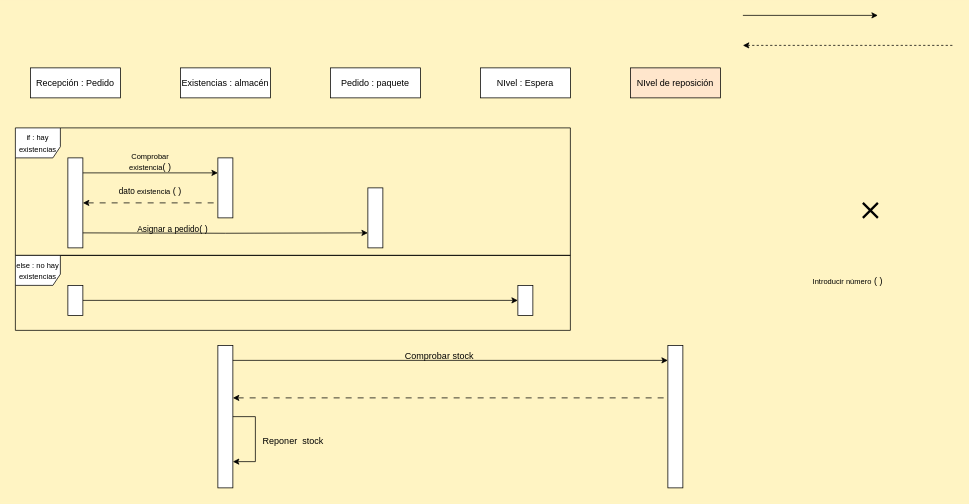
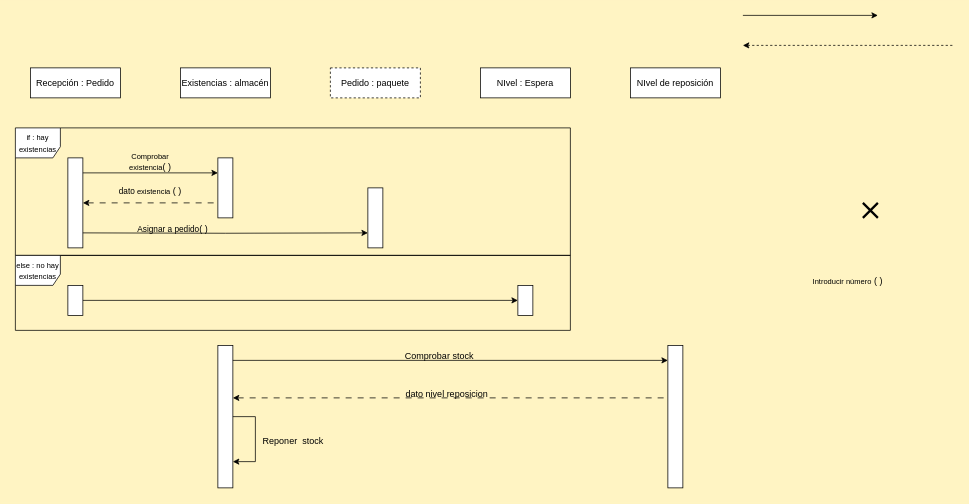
  <mxCell id="0" />
  <mxCell id="1" parent="0" />
  <mxCell id="2" value="Recepción : Pedido" style="rounded=0;whiteSpace=wrap;html=1;" parent="1" vertex="1"><mxGeometry x="40" y="90" width="120" height="40" as="geometry" /></mxCell>
  <mxCell id="3" value="" style="rounded=0;whiteSpace=wrap;html=1;" parent="1" vertex="1"><mxGeometry x="90" y="210" width="20" height="120" as="geometry" /></mxCell>
  <mxCell id="4" value="&lt;font style=&quot;font-size: 10px;&quot;&gt;Introducir número&lt;/font&gt; ( )" style="text;html=1;align=center;verticalAlign=middle;whiteSpace=wrap;rounded=0;" parent="1" vertex="1"><mxGeometry x="1080" y="360" width="100" height="30" as="geometry" /></mxCell>
  <mxCell id="5" style="edgeStyle=orthogonalEdgeStyle;rounded=0;orthogonalLoop=1;jettySize=auto;html=1;exitX=1;exitY=0.5;exitDx=0;exitDy=0;startArrow=classic;startFill=1;endArrow=none;endFill=0;dashed=1;" parent="1" edge="1"><mxGeometry relative="1" as="geometry"><mxPoint x="990" y="60" as="sourcePoint" /><mxPoint x="1270" y="60" as="targetPoint" /></mxGeometry></mxCell>
  <mxCell id="6" value="" style="shape=umlDestroy;whiteSpace=wrap;html=1;strokeWidth=3;targetShapes=umlLifeline;" parent="1" vertex="1"><mxGeometry x="1150" y="270" width="20" height="20" as="geometry" /></mxCell>
  <mxCell id="7" style="edgeStyle=orthogonalEdgeStyle;rounded=0;orthogonalLoop=1;jettySize=auto;html=1;exitX=1;exitY=0.5;exitDx=0;exitDy=0;entryX=0;entryY=0.75;entryDx=0;entryDy=0;" parent="1" edge="1" target="18"><mxGeometry relative="1" as="geometry"><mxPoint x="110" y="310" as="sourcePoint" /><mxPoint x="390" y="310" as="targetPoint" /></mxGeometry></mxCell>
- <mxCell id="8" value="Pedido : paquete" style="rounded=0;whiteSpace=wrap;html=1;" vertex="1" parent="1"><mxGeometry x="440" y="90" width="120" height="40" as="geometry" /></mxCell>
+ <mxCell id="8" value="Pedido : paquete" style="rounded=0;whiteSpace=wrap;html=1;dashed=1;" vertex="1" parent="1"><mxGeometry x="440" y="90" width="120" height="40" as="geometry" /></mxCell>
  <mxCell id="9" value="Existencias : almacén" style="rounded=0;whiteSpace=wrap;html=1;" vertex="1" parent="1"><mxGeometry x="240" y="90" width="120" height="40" as="geometry" /></mxCell>
- <mxCell id="10" value="NIvel de reposición" style="rounded=0;whiteSpace=wrap;html=1;fillColor=#ffe6cc;" vertex="1" parent="1"><mxGeometry x="840" y="90" width="120" height="40" as="geometry" /></mxCell>
+ <mxCell id="10" value="NIvel de reposición" style="rounded=0;whiteSpace=wrap;html=1;" vertex="1" parent="1"><mxGeometry x="840" y="90" width="120" height="40" as="geometry" /></mxCell>
  <mxCell id="11" value="" style="rounded=0;whiteSpace=wrap;html=1;" vertex="1" parent="1"><mxGeometry x="290" y="210" width="20" height="80" as="geometry" /></mxCell>
  <mxCell id="12" style="edgeStyle=orthogonalEdgeStyle;rounded=0;orthogonalLoop=1;jettySize=auto;html=1;exitX=1;exitY=0.25;exitDx=0;exitDy=0;entryX=0;entryY=0.25;entryDx=0;entryDy=0;" edge="1" parent="1"><mxGeometry relative="1" as="geometry"><mxPoint x="990" y="20" as="sourcePoint" /><mxPoint x="1170" y="20" as="targetPoint" /></mxGeometry></mxCell>
  <mxCell id="13" style="edgeStyle=orthogonalEdgeStyle;rounded=0;orthogonalLoop=1;jettySize=auto;html=1;exitX=1;exitY=0.25;exitDx=0;exitDy=0;entryX=0;entryY=0.25;entryDx=0;entryDy=0;" edge="1" parent="1"><mxGeometry relative="1" as="geometry"><mxPoint x="110" y="230" as="sourcePoint" /><mxPoint x="290" y="230" as="targetPoint" /></mxGeometry></mxCell>
  <mxCell id="14" value="&lt;font style=&quot;font-size: 10px;&quot;&gt;Comprobar&lt;/font&gt;&lt;font style=&quot;font-size: 10px;&quot;&gt; &lt;/font&gt;&lt;font style=&quot;font-size: 10px;&quot;&gt;existencia&lt;/font&gt;( )" style="text;html=1;align=center;verticalAlign=middle;whiteSpace=wrap;rounded=0;" vertex="1" parent="1"><mxGeometry x="150" y="200" width="100" height="30" as="geometry" /></mxCell>
  <mxCell id="15" value="&lt;font style=&quot;font-size: 11px;&quot;&gt;dato&lt;/font&gt;&lt;font style=&quot;font-size: 10px;&quot;&gt; &lt;/font&gt;&lt;font style=&quot;font-size: 10px;&quot;&gt;existencia&lt;/font&gt; ( )" style="text;html=1;align=center;verticalAlign=middle;whiteSpace=wrap;rounded=0;" vertex="1" parent="1"><mxGeometry x="150" y="240" width="100" height="30" as="geometry" /></mxCell>
  <mxCell id="16" style="edgeStyle=orthogonalEdgeStyle;rounded=0;orthogonalLoop=1;jettySize=auto;html=1;exitX=1;exitY=0.25;exitDx=0;exitDy=0;entryX=0;entryY=0.25;entryDx=0;entryDy=0;startArrow=classic;startFill=1;endArrow=none;endFill=0;dashed=1;dashPattern=8 8;" edge="1" parent="1"><mxGeometry relative="1" as="geometry"><mxPoint x="110" y="270" as="sourcePoint" /><mxPoint x="290" y="270" as="targetPoint" /></mxGeometry></mxCell>
  <mxCell id="17" value="&lt;font style=&quot;font-size: 10px;&quot;&gt;if : hay existencias&lt;/font&gt;" style="shape=umlFrame;whiteSpace=wrap;html=1;pointerEvents=0;width=60;height=40;" vertex="1" parent="1"><mxGeometry x="20" y="170" width="740" height="170" as="geometry" /></mxCell>
  <mxCell id="18" value="" style="rounded=0;whiteSpace=wrap;html=1;" vertex="1" parent="1"><mxGeometry x="490" y="250" width="20" height="80" as="geometry" /></mxCell>
  <mxCell id="19" value="&lt;font style=&quot;font-size: 11px;&quot;&gt;Asignar a pedido&lt;/font&gt;( )" style="text;html=1;align=center;verticalAlign=middle;whiteSpace=wrap;rounded=0;" vertex="1" parent="1"><mxGeometry x="180" y="290" width="100" height="30" as="geometry" /></mxCell>
  <mxCell id="20" value="NIvel : Espera" style="rounded=0;whiteSpace=wrap;html=1;" vertex="1" parent="1"><mxGeometry x="640" y="90" width="120" height="40" as="geometry" /></mxCell>
  <mxCell id="21" value="&lt;font style=&quot;font-size: 10px;&quot;&gt;else&lt;/font&gt;&lt;font style=&quot;font-size: 10px;&quot;&gt; : no hay existencias&lt;/font&gt;" style="shape=umlFrame;whiteSpace=wrap;html=1;pointerEvents=0;width=60;height=40;" vertex="1" parent="1"><mxGeometry x="20" y="340" width="740" height="100" as="geometry" /></mxCell>
  <mxCell id="22" style="edgeStyle=orthogonalEdgeStyle;rounded=0;orthogonalLoop=1;jettySize=auto;html=1;exitX=1;exitY=0.5;exitDx=0;exitDy=0;entryX=0;entryY=0.5;entryDx=0;entryDy=0;" edge="1" parent="1" source="23" target="24"><mxGeometry relative="1" as="geometry" /></mxCell>
  <mxCell id="23" value="" style="rounded=0;whiteSpace=wrap;html=1;" vertex="1" parent="1"><mxGeometry x="90" y="380" width="20" height="40" as="geometry" /></mxCell>
  <mxCell id="24" value="" style="rounded=0;whiteSpace=wrap;html=1;" vertex="1" parent="1"><mxGeometry x="690" y="380" width="20" height="40" as="geometry" /></mxCell>
  <mxCell id="25" value="" style="rounded=0;whiteSpace=wrap;html=1;" vertex="1" parent="1"><mxGeometry x="290" y="460" width="20" height="190" as="geometry" /></mxCell>
  <mxCell id="26" value="Comprobar stock" style="text;html=1;align=center;verticalAlign=middle;resizable=0;points=[];autosize=1;strokeColor=none;fillColor=none;" vertex="1" parent="1"><mxGeometry x="530" y="460" width="110" height="30" as="geometry" /></mxCell>
  <mxCell id="27" style="edgeStyle=orthogonalEdgeStyle;rounded=0;orthogonalLoop=1;jettySize=auto;html=1;exitX=1;exitY=0.25;exitDx=0;exitDy=0;entryX=1;entryY=0.75;entryDx=0;entryDy=0;" edge="1" parent="1"><mxGeometry relative="1" as="geometry"><mxPoint x="310" y="555" as="sourcePoint" /><mxPoint x="310" y="615" as="targetPoint" /><Array as="points"><mxPoint x="340" y="555" /><mxPoint x="340" y="615" /></Array></mxGeometry></mxCell>
  <mxCell id="28" value="Reponer&amp;nbsp; stock" style="text;html=1;align=center;verticalAlign=middle;resizable=0;points=[];autosize=1;strokeColor=none;fillColor=none;" vertex="1" parent="1"><mxGeometry x="340" y="573" width="100" height="30" as="geometry" /></mxCell>
  <mxCell id="29" value="" style="rounded=0;whiteSpace=wrap;html=1;" vertex="1" parent="1"><mxGeometry x="890" y="460" width="20" height="190" as="geometry" /></mxCell>
  <mxCell id="30" style="edgeStyle=orthogonalEdgeStyle;rounded=0;orthogonalLoop=1;jettySize=auto;html=1;exitX=1;exitY=0.25;exitDx=0;exitDy=0;entryX=0;entryY=0.25;entryDx=0;entryDy=0;" edge="1" parent="1"><mxGeometry relative="1" as="geometry"><mxPoint x="310" y="480" as="sourcePoint" /><mxPoint x="890" y="480" as="targetPoint" /></mxGeometry></mxCell>
  <mxCell id="31" style="edgeStyle=orthogonalEdgeStyle;rounded=0;orthogonalLoop=1;jettySize=auto;html=1;exitX=1;exitY=0.25;exitDx=0;exitDy=0;entryX=0;entryY=0.25;entryDx=0;entryDy=0;dashed=1;dashPattern=8 8;endArrow=none;endFill=0;startArrow=classic;startFill=1;" edge="1" parent="1"><mxGeometry relative="1" as="geometry"><mxPoint x="310" y="530" as="sourcePoint" /><mxPoint x="890" y="530" as="targetPoint" /></mxGeometry></mxCell>
+ <mxCell id="32" value="dato nivel reposicion" style="text;html=1;align=center;verticalAlign=middle;resizable=0;points=[];autosize=1;strokeColor=none;fillColor=none;" vertex="1" parent="1"><mxGeometry x="530" y="510" width="130" height="30" as="geometry" /></mxCell>
